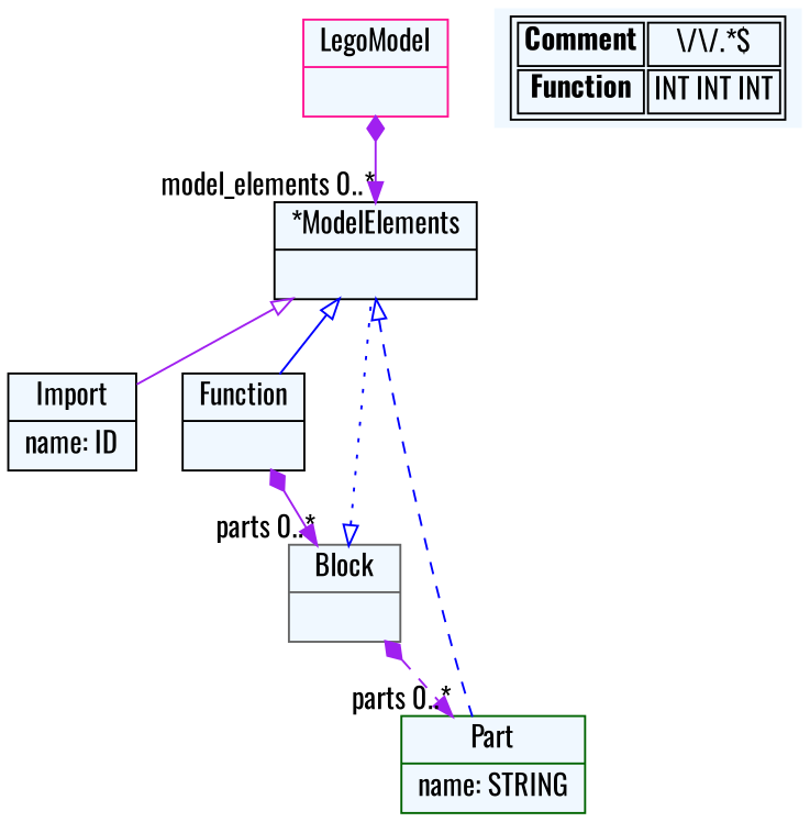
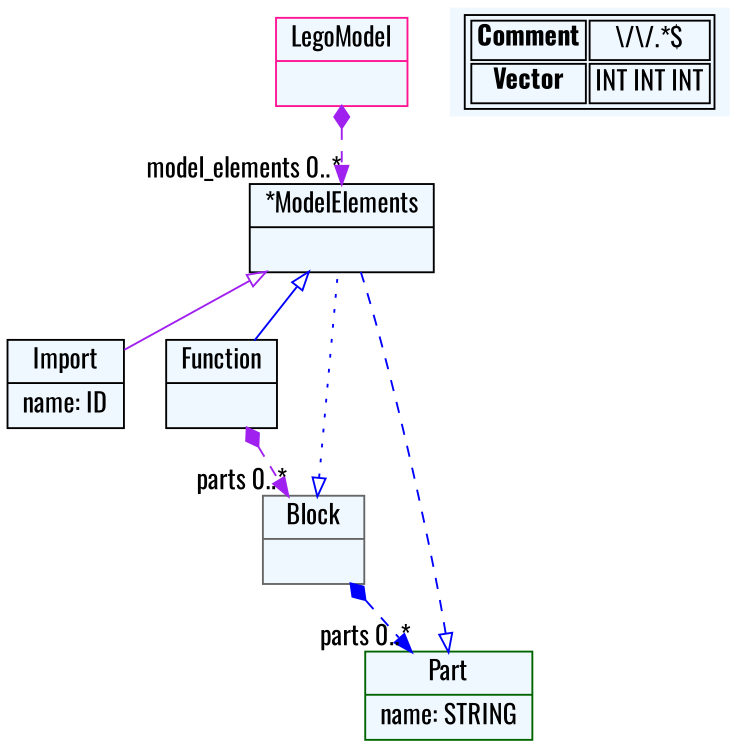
  digraph {
    fontname=Oswald
    fontsize=8
    nodesep=0.3
    node [color=black fillcolor=aliceblue fontname=Oswald shape=record style=filled]
    edge [arrowtail=empty color=blue dir=back fontname=Oswald style=solid]
    n1 [color=deeppink label="{LegoModel|}"]
    n2 [label="{*ModelElements|}"]
    n3 [label="{Import|name: ID\l}"]
    n4 [label="{Function|}"]
    n5 [color=darkgreen label="{Part|name: STRING\l}"]
    n6 [color=gray40 label="{Block|}"]
-   n7 [label=< <table> 	<tr> 		<td><b>Comment</b></td><td>\/\/.*$</td> 	</tr> 	<tr> 		<td><b>Function</b></td><td>INT INT INT</td> 	</tr> </table> > shape=plaintext color=""]
-   n1 -> n2 [arrowtail=diamond color=purple dir=both headlabel="model_elements 0..*"]
+   n7 [label=< <table> 	<tr> 		<td><b>Comment</b></td><td>\/\/.*$</td> 	</tr> 	<tr> 		<td><b>Vector</b></td><td>INT INT INT</td> 	</tr> </table> > shape=plaintext color=""]
+   n1 -> n2 [arrowtail=diamond color=purple dir=both headlabel="model_elements 0..*" style=dashed]
    n2 -> n3 [color=purple]
    n2 -> n4
-   n2 -> n5 [style=dashed]
-   n4 -> n6 [arrowtail=diamond color=purple dir=both headlabel="parts 0..*"]
+   n5 -> n2 [style=dashed]
+   n4 -> n6 [arrowtail=diamond color=purple dir=both headlabel="parts 0..*" style=dashed]
    n6 -> n2 [style=dotted]
-   n6 -> n5 [arrowtail=diamond color=purple dir=both headlabel="parts 0..*" style=dashed]
+   n6 -> n5 [arrowtail=diamond dir=both headlabel="parts 0..*" style=dashed]
  }
